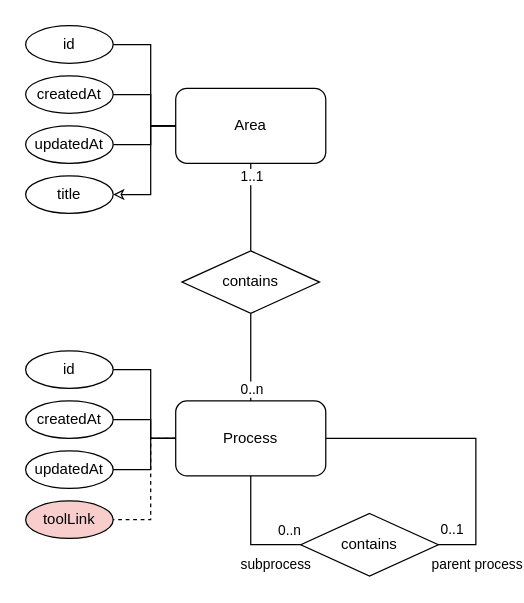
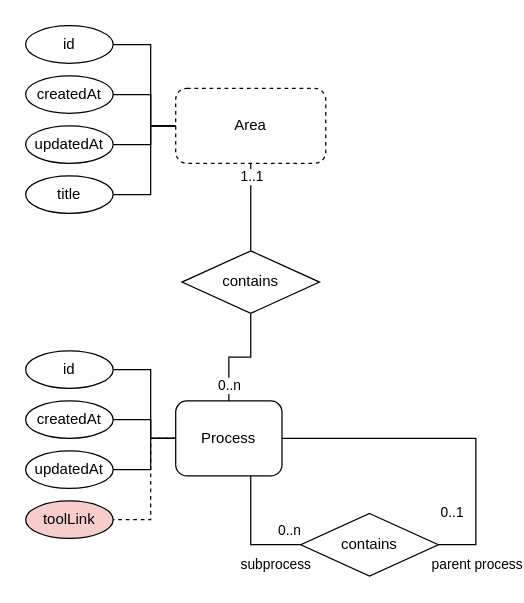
  <mxCell id="0" />
  <mxCell id="1" parent="0" />
  <mxCell id="2" value="" style="group" vertex="1" connectable="0" parent="1"><mxGeometry x="20" y="20" width="360" height="440" as="geometry" /></mxCell>
  <mxCell id="3" style="edgeStyle=orthogonalEdgeStyle;rounded=0;orthogonalLoop=1;jettySize=auto;html=1;endArrow=none;endFill=0;" parent="2" source="9" target="19" edge="1"><mxGeometry relative="1" as="geometry" /></mxCell>
  <mxCell id="4" value="1..1" style="edgeLabel;html=1;align=center;verticalAlign=middle;resizable=0;points=[];" parent="3" vertex="1" connectable="0"><mxGeometry x="-0.04" y="-1" relative="1" as="geometry"><mxPoint x="1" y="-24" as="offset" /></mxGeometry></mxCell>
  <mxCell id="5" style="edgeStyle=orthogonalEdgeStyle;rounded=0;orthogonalLoop=1;jettySize=auto;html=1;endArrow=none;endFill=0;" parent="2" source="9" target="27" edge="1"><mxGeometry relative="1" as="geometry"><Array as="points"><mxPoint x="100" y="80" /><mxPoint x="100" y="15" /></Array></mxGeometry></mxCell>
  <mxCell id="6" style="edgeStyle=orthogonalEdgeStyle;rounded=0;orthogonalLoop=1;jettySize=auto;html=1;endArrow=none;endFill=0;" parent="2" source="9" target="29" edge="1"><mxGeometry relative="1" as="geometry"><Array as="points"><mxPoint x="100" y="80" /><mxPoint x="100" y="55" /></Array></mxGeometry></mxCell>
  <mxCell id="7" style="edgeStyle=orthogonalEdgeStyle;rounded=0;orthogonalLoop=1;jettySize=auto;html=1;endArrow=none;endFill=0;" parent="2" source="9" target="26" edge="1"><mxGeometry relative="1" as="geometry"><Array as="points"><mxPoint x="100" y="80" /><mxPoint x="100" y="95" /></Array></mxGeometry></mxCell>
- <mxCell id="8" style="edgeStyle=orthogonalEdgeStyle;rounded=0;orthogonalLoop=1;jettySize=auto;html=1;endArrow=classic;endFill=0;" parent="2" source="9" target="28" edge="1"><mxGeometry relative="1" as="geometry"><Array as="points"><mxPoint x="100" y="80" /><mxPoint x="100" y="135" /></Array></mxGeometry></mxCell>
- <mxCell id="9" value="Area" style="rounded=1;whiteSpace=wrap;html=1;" parent="2" vertex="1"><mxGeometry x="120" y="50" width="120" height="60" as="geometry" /></mxCell>
+ <mxCell id="8" style="edgeStyle=orthogonalEdgeStyle;rounded=0;orthogonalLoop=1;jettySize=auto;html=1;endArrow=none;endFill=0;" parent="2" source="9" target="28" edge="1"><mxGeometry relative="1" as="geometry"><Array as="points"><mxPoint x="100" y="80" /><mxPoint x="100" y="135" /></Array></mxGeometry></mxCell>
+ <mxCell id="9" value="Area" style="rounded=1;whiteSpace=wrap;html=1;dashed=1;" parent="2" vertex="1"><mxGeometry x="120" y="50" width="120" height="60" as="geometry" /></mxCell>
  <mxCell id="10" style="edgeStyle=orthogonalEdgeStyle;rounded=0;orthogonalLoop=1;jettySize=auto;html=1;endArrow=none;endFill=0;" parent="2" source="16" target="34" edge="1"><mxGeometry relative="1" as="geometry"><Array as="points"><mxPoint x="360" y="330" /><mxPoint x="360" y="415" /></Array></mxGeometry></mxCell>
  <mxCell id="11" value="0..1" style="edgeLabel;html=1;align=center;verticalAlign=middle;resizable=0;points=[];" parent="10" vertex="1" connectable="0"><mxGeometry x="0.199" y="-1" relative="1" as="geometry"><mxPoint x="-19" y="51" as="offset" /></mxGeometry></mxCell>
  <mxCell id="12" style="edgeStyle=orthogonalEdgeStyle;rounded=0;orthogonalLoop=1;jettySize=auto;html=1;endArrow=none;endFill=0;" parent="2" source="16" target="22" edge="1"><mxGeometry relative="1" as="geometry"><Array as="points"><mxPoint x="100" y="330" /><mxPoint x="100" y="275" /></Array></mxGeometry></mxCell>
  <mxCell id="13" style="edgeStyle=orthogonalEdgeStyle;rounded=0;orthogonalLoop=1;jettySize=auto;html=1;endArrow=none;endFill=0;" parent="2" source="16" target="24" edge="1"><mxGeometry relative="1" as="geometry"><Array as="points"><mxPoint x="100" y="330" /><mxPoint x="100" y="315" /></Array></mxGeometry></mxCell>
  <mxCell id="14" style="edgeStyle=orthogonalEdgeStyle;rounded=0;orthogonalLoop=1;jettySize=auto;html=1;endArrow=none;endFill=0;" parent="2" source="16" target="21" edge="1"><mxGeometry relative="1" as="geometry"><Array as="points"><mxPoint x="100" y="330" /><mxPoint x="100" y="355" /></Array></mxGeometry></mxCell>
  <mxCell id="15" style="edgeStyle=orthogonalEdgeStyle;rounded=0;orthogonalLoop=1;jettySize=auto;html=1;endArrow=none;endFill=0;dashed=1;" parent="2" source="16" target="23" edge="1"><mxGeometry relative="1" as="geometry"><Array as="points"><mxPoint x="100" y="330" /><mxPoint x="100" y="395" /></Array></mxGeometry></mxCell>
- <mxCell id="16" value="Process" style="rounded=1;whiteSpace=wrap;html=1;" parent="2" vertex="1"><mxGeometry x="120" y="300" width="120" height="60" as="geometry" /></mxCell>
+ <mxCell id="16" value="Process" style="rounded=1;whiteSpace=wrap;html=1;" parent="2" vertex="1"><mxGeometry x="120" y="300" width="85" height="60" as="geometry" /></mxCell>
  <mxCell id="17" style="edgeStyle=orthogonalEdgeStyle;rounded=0;orthogonalLoop=1;jettySize=auto;html=1;endArrow=none;endFill=0;" parent="2" source="19" target="16" edge="1"><mxGeometry relative="1" as="geometry" /></mxCell>
  <mxCell id="18" value="0..n" style="edgeLabel;html=1;align=center;verticalAlign=middle;resizable=0;points=[];" parent="17" vertex="1" connectable="0"><mxGeometry x="0.746" relative="1" as="geometry"><mxPoint y="-1" as="offset" /></mxGeometry></mxCell>
  <mxCell id="19" value="contains" style="rhombus;whiteSpace=wrap;html=1;" parent="2" vertex="1"><mxGeometry x="125" y="180" width="110" height="50" as="geometry" /></mxCell>
  <mxCell id="20" value="" style="group" parent="2" vertex="1" connectable="0"><mxGeometry y="260" width="70" height="150" as="geometry" /></mxCell>
  <mxCell id="21" value="updatedAt" style="ellipse;whiteSpace=wrap;html=1;" parent="20" vertex="1"><mxGeometry y="80" width="70" height="30" as="geometry" /></mxCell>
  <mxCell id="22" value="id" style="ellipse;whiteSpace=wrap;html=1;" parent="20" vertex="1"><mxGeometry width="70" height="30" as="geometry" /></mxCell>
  <mxCell id="23" value="toolLink" style="ellipse;whiteSpace=wrap;html=1;fillColor=#f8cecc;" parent="20" vertex="1"><mxGeometry y="120" width="70" height="30" as="geometry" /></mxCell>
  <mxCell id="24" value="createdAt" style="ellipse;whiteSpace=wrap;html=1;" parent="20" vertex="1"><mxGeometry y="40" width="70" height="30" as="geometry" /></mxCell>
  <mxCell id="25" value="" style="group" parent="2" vertex="1" connectable="0"><mxGeometry width="70" height="150" as="geometry" /></mxCell>
  <mxCell id="26" value="updatedAt" style="ellipse;whiteSpace=wrap;html=1;" parent="25" vertex="1"><mxGeometry y="80" width="70" height="30" as="geometry" /></mxCell>
  <mxCell id="27" value="id" style="ellipse;whiteSpace=wrap;html=1;" parent="25" vertex="1"><mxGeometry width="70" height="30" as="geometry" /></mxCell>
  <mxCell id="28" value="title" style="ellipse;whiteSpace=wrap;html=1;" parent="25" vertex="1"><mxGeometry y="120" width="70" height="30" as="geometry" /></mxCell>
  <mxCell id="29" value="createdAt" style="ellipse;whiteSpace=wrap;html=1;" parent="25" vertex="1"><mxGeometry y="40" width="70" height="30" as="geometry" /></mxCell>
  <mxCell id="30" style="edgeStyle=orthogonalEdgeStyle;rounded=0;orthogonalLoop=1;jettySize=auto;html=1;endArrow=none;endFill=0;" parent="2" source="34" target="16" edge="1"><mxGeometry relative="1" as="geometry"><Array as="points"><mxPoint x="180" y="415" /></Array></mxGeometry></mxCell>
  <mxCell id="31" value="0..n" style="edgeLabel;html=1;align=center;verticalAlign=middle;resizable=0;points=[];" parent="30" vertex="1" connectable="0"><mxGeometry x="0.099" y="1" relative="1" as="geometry"><mxPoint x="31" as="offset" /></mxGeometry></mxCell>
  <mxCell id="32" value="subprocess" style="edgeLabel;html=1;align=center;verticalAlign=middle;resizable=0;points=[];" vertex="1" connectable="0" parent="30"><mxGeometry x="-0.552" relative="1" as="geometry"><mxPoint y="15" as="offset" /></mxGeometry></mxCell>
  <mxCell id="33" value="parent process" style="edgeLabel;html=1;align=center;verticalAlign=middle;resizable=0;points=[];" vertex="1" connectable="0" parent="30"><mxGeometry x="-0.552" relative="1" as="geometry"><mxPoint x="161" y="15" as="offset" /></mxGeometry></mxCell>
  <mxCell id="34" value="contains" style="rhombus;whiteSpace=wrap;html=1;" parent="2" vertex="1"><mxGeometry x="220" y="390" width="110" height="50" as="geometry" /></mxCell>
